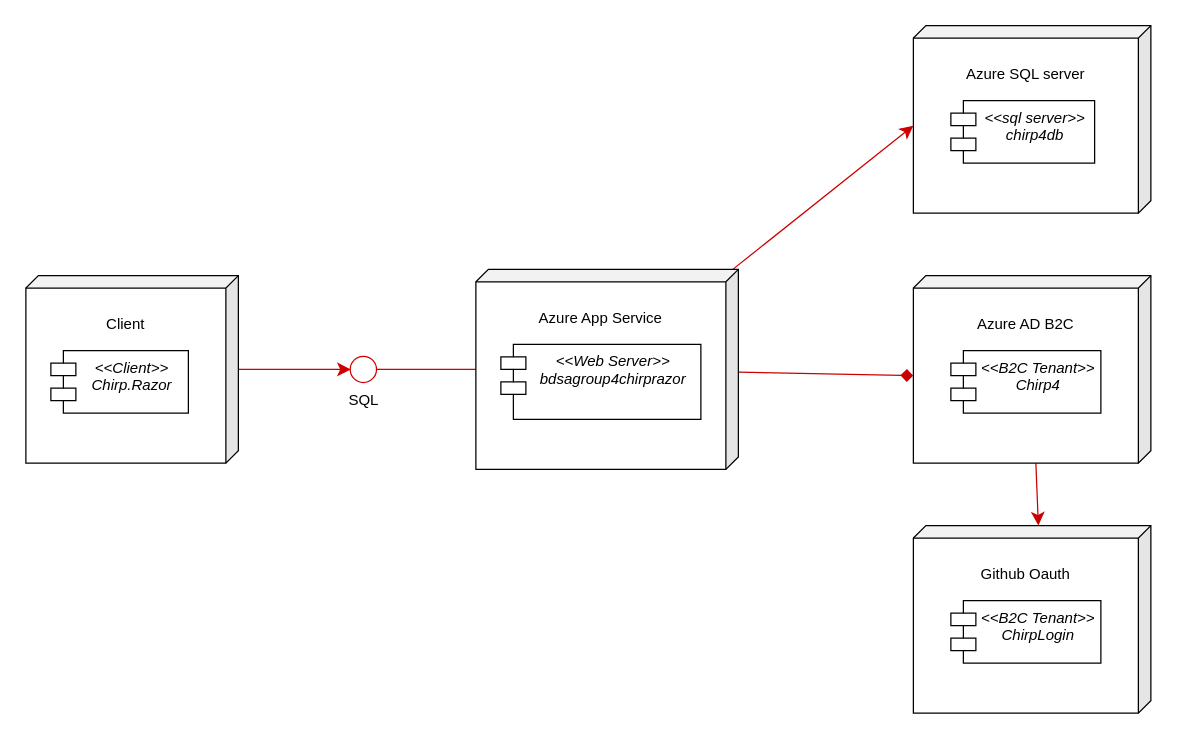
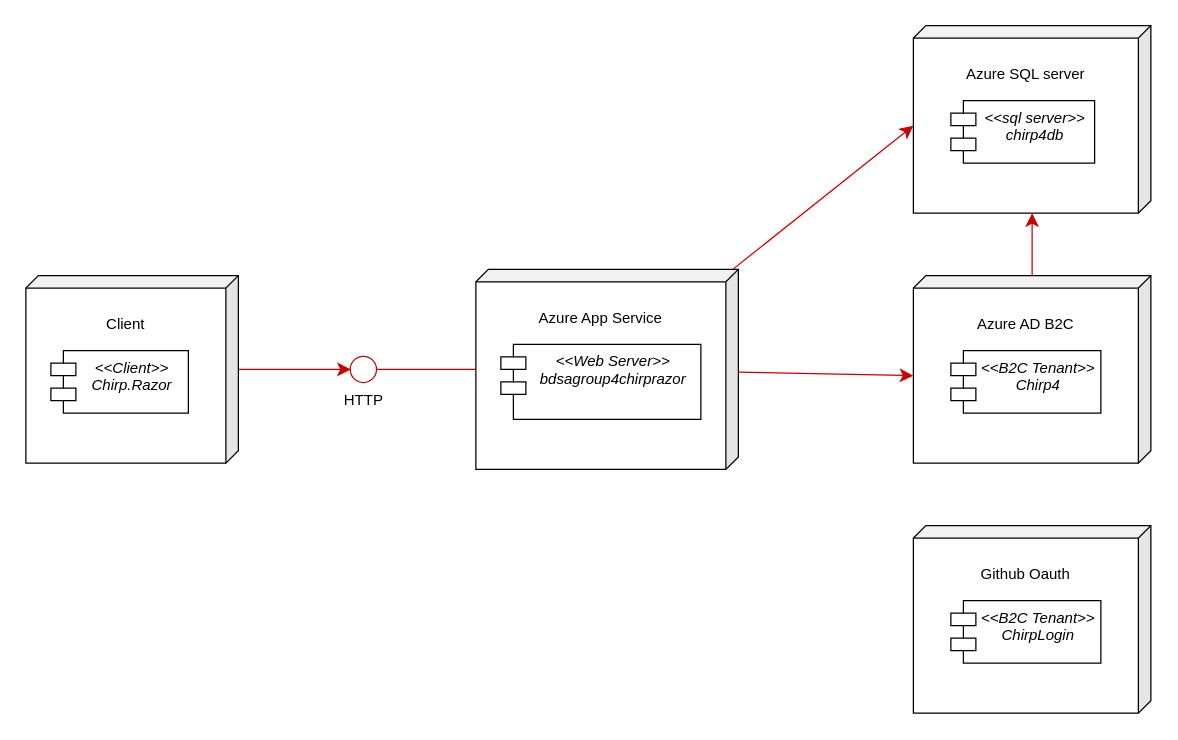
  <mxCell id="0" />
  <mxCell id="1" parent="0" />
- <mxCell id="2" style="edgeStyle=none;rounded=1;html=1;strokeColor=#CC0000;fontSize=12;endArrow=classic;endFill=1;endSize=8;entryX=0;entryY=0;entryDx=90;entryDy=0;entryPerimeter=0;" edge="1" parent="1" source="3" target="16"><mxGeometry relative="1" as="geometry"><mxPoint x="825" y="440" as="targetPoint" /></mxGeometry></mxCell>
+ <mxCell id="2" style="edgeStyle=none;rounded=1;html=1;strokeColor=#CC0000;fontSize=12;endArrow=classic;endFill=1;endSize=8;" edge="1" parent="1" source="3" target="9"><mxGeometry relative="1" as="geometry"><mxPoint x="825" y="440" as="targetPoint" /></mxGeometry></mxCell>
  <mxCell id="3" value="&lt;p style=&quot;line-height: 120%; font-size: 12px;&quot;&gt;Azure AD B2C&lt;/p&gt;" style="shape=cube;whiteSpace=wrap;html=1;boundedLbl=1;backgroundOutline=1;darkOpacity=0.05;darkOpacity2=0.1;rotation=0;flipV=0;flipH=1;size=10;spacing=5;verticalAlign=top;horizontal=1;fontSize=12;" vertex="1" parent="1"><mxGeometry x="730" y="220" width="190" height="150" as="geometry" /></mxCell>
  <mxCell id="4" style="edgeStyle=orthogonalEdgeStyle;html=1;fontSize=12;rounded=1;endArrow=oval;endFill=0;endSize=21;strokeColor=#CC0000;" edge="1" parent="1" source="7"><mxGeometry relative="1" as="geometry"><mxPoint x="290" y="295" as="targetPoint" /></mxGeometry></mxCell>
  <mxCell id="5" style="edgeStyle=none;rounded=1;html=1;entryX=0;entryY=0;entryDx=190;entryDy=80;entryPerimeter=0;strokeColor=#CC0000;fontSize=12;endArrow=classic;endFill=1;endSize=8;" edge="1" parent="1" source="7" target="9"><mxGeometry relative="1" as="geometry" /></mxCell>
- <mxCell id="6" style="edgeStyle=none;rounded=1;html=1;entryX=0;entryY=0;entryDx=190;entryDy=80;entryPerimeter=0;strokeColor=#CC0000;fontSize=12;endArrow=diamond;endFill=1;endSize=8;" edge="1" parent="1" source="7" target="3"><mxGeometry relative="1" as="geometry" /></mxCell>
+ <mxCell id="6" style="edgeStyle=none;rounded=1;html=1;entryX=0;entryY=0;entryDx=190;entryDy=80;entryPerimeter=0;strokeColor=#CC0000;fontSize=12;endArrow=classic;endFill=1;endSize=8;" edge="1" parent="1" source="7" target="3"><mxGeometry relative="1" as="geometry" /></mxCell>
  <mxCell id="7" value="&lt;p style=&quot;line-height: 120%; font-size: 12px;&quot;&gt;Azure App Service&lt;/p&gt;" style="shape=cube;whiteSpace=wrap;html=1;boundedLbl=1;backgroundOutline=1;darkOpacity=0.05;darkOpacity2=0.1;rotation=0;flipV=0;flipH=1;size=10;spacing=5;verticalAlign=top;horizontal=1;fontSize=12;" vertex="1" parent="1"><mxGeometry x="380" y="215" width="210" height="160" as="geometry" /></mxCell>
  <mxCell id="8" value="&lt;&lt;Web Server&gt;&gt;&#10;bdsagroup4chirprazor" style="shape=module;align=left;spacingLeft=20;align=center;verticalAlign=top;fontSize=12;fontStyle=2" vertex="1" parent="1"><mxGeometry x="400" y="275" width="160" height="60" as="geometry" /></mxCell>
  <mxCell id="9" value="&lt;p style=&quot;line-height: 120%; font-size: 12px;&quot;&gt;Azure SQL server&lt;/p&gt;" style="shape=cube;whiteSpace=wrap;html=1;boundedLbl=1;backgroundOutline=1;darkOpacity=0.05;darkOpacity2=0.1;rotation=0;flipV=0;flipH=1;size=10;spacing=5;verticalAlign=top;horizontal=1;fontSize=12;" vertex="1" parent="1"><mxGeometry x="730" y="20" width="190" height="150" as="geometry" /></mxCell>
  <mxCell id="10" value="&lt;&lt;sql server&gt;&gt;&#10;chirp4db" style="shape=module;align=left;spacingLeft=20;align=center;verticalAlign=top;fontSize=12;fontStyle=2" vertex="1" parent="1"><mxGeometry x="760" y="80" width="115" height="50" as="geometry" /></mxCell>
  <mxCell id="11" value="&lt;&lt;B2C Tenant&gt;&gt;&#10;Chirp4" style="shape=module;align=center;spacingLeft=20;align=center;verticalAlign=top;fontSize=12;fontStyle=2" vertex="1" parent="1"><mxGeometry x="760" y="280" width="120" height="50" as="geometry" /></mxCell>
  <mxCell id="12" style="edgeStyle=none;rounded=1;html=1;strokeColor=#CC0000;fontSize=12;endArrow=classic;endFill=1;endSize=8;" edge="1" parent="1" source="13"><mxGeometry relative="1" as="geometry"><mxPoint x="280" y="295" as="targetPoint" /></mxGeometry></mxCell>
  <mxCell id="13" value="&lt;p style=&quot;line-height: 120%; font-size: 12px;&quot;&gt;Client&lt;/p&gt;" style="shape=cube;whiteSpace=wrap;html=1;boundedLbl=1;backgroundOutline=1;darkOpacity=0.05;darkOpacity2=0.1;rotation=0;flipV=0;flipH=1;size=10;spacing=5;verticalAlign=top;horizontal=1;fontSize=12;" vertex="1" parent="1"><mxGeometry x="20" y="220" width="170" height="150" as="geometry" /></mxCell>
  <mxCell id="14" value="&lt;&lt;Client&gt;&gt;&#10;Chirp.Razor" style="shape=module;align=left;spacingLeft=20;align=center;verticalAlign=top;fontSize=12;fontStyle=2" vertex="1" parent="1"><mxGeometry x="40" y="280" width="110" height="50" as="geometry" /></mxCell>
- <mxCell id="15" value="SQL" style="text;html=1;align=center;verticalAlign=middle;resizable=0;points=[];autosize=1;strokeColor=none;fillColor=none;fontSize=12;" vertex="1" parent="1"><mxGeometry x="265" y="305" width="50" height="30" as="geometry" /></mxCell>
+ <mxCell id="15" value="HTTP" style="text;html=1;align=center;verticalAlign=middle;resizable=0;points=[];autosize=1;strokeColor=none;fillColor=none;fontSize=12;" vertex="1" parent="1"><mxGeometry x="265" y="305" width="50" height="30" as="geometry" /></mxCell>
  <mxCell id="16" value="&lt;p style=&quot;line-height: 120%; font-size: 12px;&quot;&gt;Github Oauth&lt;/p&gt;" style="shape=cube;whiteSpace=wrap;html=1;boundedLbl=1;backgroundOutline=1;darkOpacity=0.05;darkOpacity2=0.1;rotation=0;flipV=0;flipH=1;size=10;spacing=5;verticalAlign=top;horizontal=1;fontSize=12;" vertex="1" parent="1"><mxGeometry x="730" y="420" width="190" height="150" as="geometry" /></mxCell>
  <mxCell id="17" value="&lt;&lt;B2C Tenant&gt;&gt;&#10;ChirpLogin" style="shape=module;align=center;spacingLeft=20;align=center;verticalAlign=top;fontSize=12;fontStyle=2" vertex="1" parent="1"><mxGeometry x="760" y="480" width="120" height="50" as="geometry" /></mxCell>
